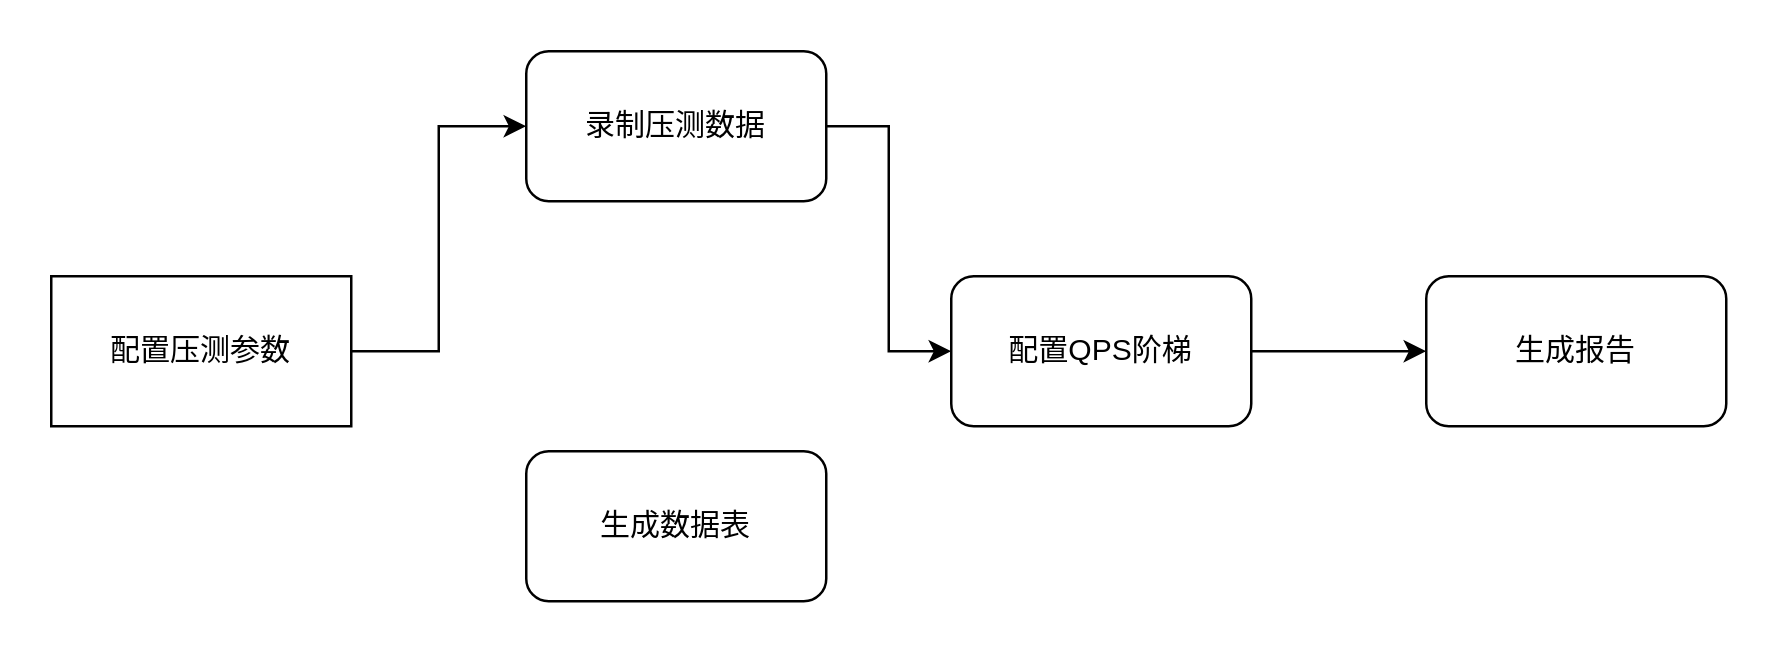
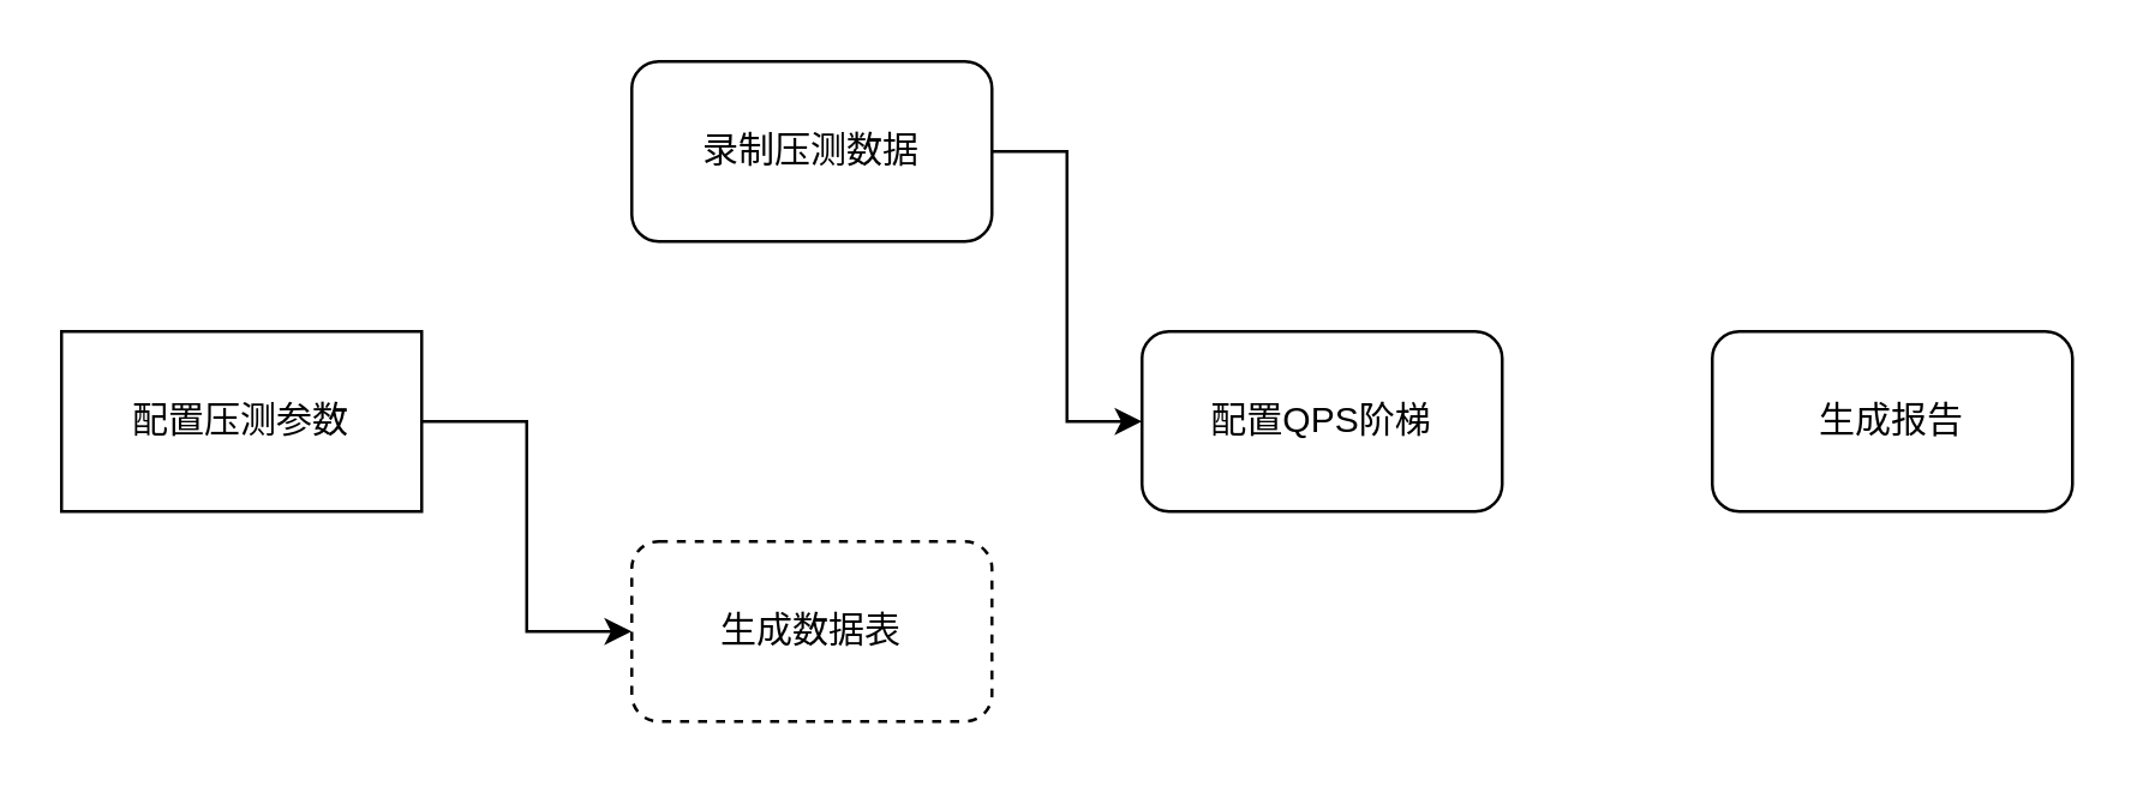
  <mxCell id="0" />
  <mxCell id="1" parent="0" />
- <mxCell id="2" style="edgeStyle=orthogonalEdgeStyle;rounded=0;orthogonalLoop=1;jettySize=auto;html=1;entryX=0;entryY=0.5;entryDx=0;entryDy=0;" edge="1" parent="1" source="4" target="6"><mxGeometry relative="1" as="geometry" /></mxCell>
+ <mxCell id="3" style="edgeStyle=orthogonalEdgeStyle;rounded=0;orthogonalLoop=1;jettySize=auto;html=1;exitX=1;exitY=0.5;exitDx=0;exitDy=0;entryX=0;entryY=0.5;entryDx=0;entryDy=0;" edge="1" parent="1" source="4" target="7"><mxGeometry relative="1" as="geometry" /></mxCell>
  <mxCell id="4" value="配置压测参数" style="whiteSpace=wrap;html=1;rounded=0;" vertex="1" parent="1"><mxGeometry x="20" y="110" width="120" height="60" as="geometry" /></mxCell>
  <mxCell id="5" style="edgeStyle=orthogonalEdgeStyle;rounded=0;orthogonalLoop=1;jettySize=auto;html=1;entryX=0;entryY=0.5;entryDx=0;entryDy=0;" edge="1" parent="1" source="6" target="9"><mxGeometry relative="1" as="geometry" /></mxCell>
  <mxCell id="6" value="录制压测数据" style="rounded=1;whiteSpace=wrap;html=1;" vertex="1" parent="1"><mxGeometry x="210" y="20" width="120" height="60" as="geometry" /></mxCell>
- <mxCell id="7" value="生成数据表" style="rounded=1;whiteSpace=wrap;html=1;" vertex="1" parent="1"><mxGeometry x="210" y="180" width="120" height="60" as="geometry" /></mxCell>
- <mxCell id="8" style="edgeStyle=orthogonalEdgeStyle;rounded=0;orthogonalLoop=1;jettySize=auto;html=1;entryX=0;entryY=0.5;entryDx=0;entryDy=0;" edge="1" parent="1" source="9" target="10"><mxGeometry relative="1" as="geometry" /></mxCell>
+ <mxCell id="7" value="生成数据表" style="rounded=1;whiteSpace=wrap;html=1;dashed=1;" vertex="1" parent="1"><mxGeometry x="210" y="180" width="120" height="60" as="geometry" /></mxCell>
  <mxCell id="9" value="配置QPS阶梯" style="rounded=1;whiteSpace=wrap;html=1;" vertex="1" parent="1"><mxGeometry x="380" y="110" width="120" height="60" as="geometry" /></mxCell>
  <mxCell id="10" value="生成报告" style="rounded=1;whiteSpace=wrap;html=1;" vertex="1" parent="1"><mxGeometry x="570" y="110" width="120" height="60" as="geometry" /></mxCell>
